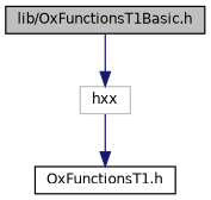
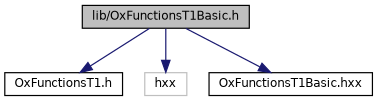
  digraph {
    node [color=black fillcolor=white fontname=Helvetica fontsize=10 shape=record style=filled]
    edge [color=midnightblue fontname=Helvetica fontsize=10 labelfontname=Helvetica labelfontsize=10 style=solid]
    n1 [fillcolor=grey75 fontcolor=black height=0.2 label="lib/OxFunctionsT1Basic.h" width=0.4]
    n2 [height=0.2 label="OxFunctionsT1.h" width=0.4]
    n3 [color=grey75 height=0.2 label=hxx width=0.4]
-   n3 -> n2
+   n4 [height=0.2 label="OxFunctionsT1Basic.hxx" width=0.4]
+   n1 -> n2
    n1 -> n3
+   n1 -> n4
  }
